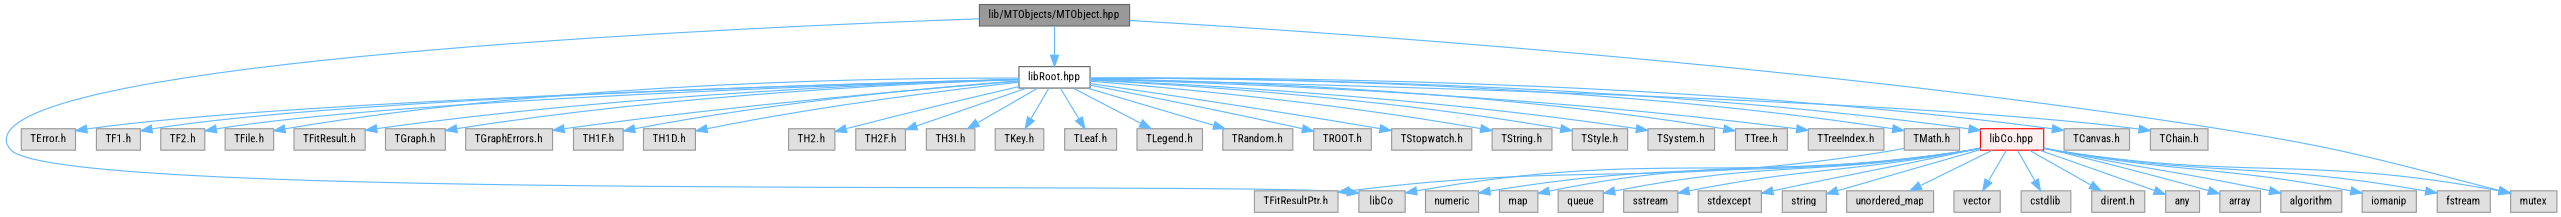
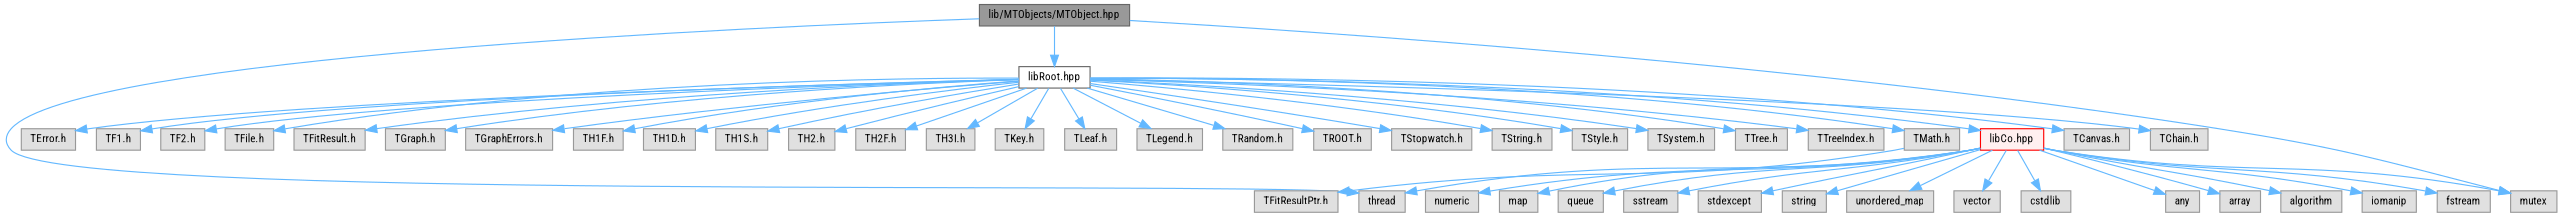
  digraph {
    fontname="Roboto Condensed"
    node [color=grey60 fillcolor="#E0E0E0" fontname="Roboto Condensed" fontsize=10 shape=box style=filled]
    edge [color=steelblue1 fontname="Roboto Condensed" fontsize=10 labelfontname=Helvetica labelfontsize=10 style=solid]
    n1 [color=gray40 fillcolor=grey60 fontcolor=black height=0.2 label="lib/MTObjects/MTObject.hpp" width=0.4]
-   n2 [height=0.2 label=libCo width=0.4]
+   n2 [height=0.2 label=thread width=0.4]
    n3 [height=0.2 label=mutex width=0.4]
    n4 [color=grey40 fillcolor=white height=0.2 label="libRoot.hpp" width=0.4]
    n5 [color=red fillcolor="#FFF0F0" height=0.2 label="libCo.hpp" width=0.4]
    n6 [height=0.2 label="TCanvas.h" width=0.4]
    n7 [height=0.2 label="TChain.h" width=0.4]
    n8 [height=0.2 label="TError.h" width=0.4]
    n9 [height=0.2 label="TF1.h" width=0.4]
    n10 [height=0.2 label="TF2.h" width=0.4]
    n11 [height=0.2 label="TFile.h" width=0.4]
    n12 [height=0.2 label="TFitResult.h" width=0.4]
    n13 [height=0.2 label="TGraph.h" width=0.4]
    n14 [height=0.2 label="TGraphErrors.h" width=0.4]
    n15 [height=0.2 label="TH1F.h" width=0.4]
    n16 [height=0.2 label="TH1D.h" width=0.4]
+   n17 [height=0.2 label="TH1S.h" width=0.4]
    n18 [height=0.2 label="TH2.h" width=0.4]
    n19 [height=0.2 label="TH2F.h" width=0.4]
    n20 [height=0.2 label="TH3I.h" width=0.4]
    n21 [height=0.2 label="TKey.h" width=0.4]
    n22 [height=0.2 label="TLeaf.h" width=0.4]
    n23 [height=0.2 label="TLegend.h" width=0.4]
    n24 [height=0.2 label="TMath.h" width=0.4]
    n25 [height=0.2 label="TRandom.h" width=0.4]
    n26 [height=0.2 label="TROOT.h" width=0.4]
    n27 [height=0.2 label="TStopwatch.h" width=0.4]
    n28 [height=0.2 label="TString.h" width=0.4]
    n29 [height=0.2 label="TStyle.h" width=0.4]
    n30 [height=0.2 label="TSystem.h" width=0.4]
    n31 [height=0.2 label="TTree.h" width=0.4]
    n32 [height=0.2 label="TTreeIndex.h" width=0.4]
    n33 [height=0.2 label=any width=0.4]
    n34 [height=0.2 label=array width=0.4]
    n35 [height=0.2 label=algorithm width=0.4]
    n36 [height=0.2 label=iomanip width=0.4]
    n37 [height=0.2 label=fstream width=0.4]
    n38 [height=0.2 label=numeric width=0.4]
    n39 [height=0.2 label=map width=0.4]
    n40 [height=0.2 label=queue width=0.4]
    n41 [height=0.2 label=sstream width=0.4]
    n42 [height=0.2 label=stdexcept width=0.4]
    n43 [height=0.2 label=string width=0.4]
    n44 [height=0.2 label=unordered_map width=0.4]
    n45 [height=0.2 label=vector width=0.4]
    n46 [height=0.2 label=cstdlib width=0.4]
-   n47 [height=0.2 label="dirent.h" width=0.4]
    n48 [height=0.2 label="TFitResultPtr.h" width=0.4]
    n1 -> n2
    n1 -> n3
    n1 -> n4
    n4 -> n5
    n4 -> n6
    n4 -> n7
    n4 -> n8
    n4 -> n9
    n4 -> n10
    n4 -> n11
    n4 -> n12
    n4 -> n13
    n4 -> n14
    n4 -> n15
    n4 -> n16
+   n4 -> n17
    n4 -> n18
    n4 -> n19
    n4 -> n20
    n4 -> n21
    n4 -> n22
    n4 -> n23
    n4 -> n24
    n4 -> n25
    n4 -> n26
    n4 -> n27
    n4 -> n28
    n4 -> n29
    n4 -> n30
    n4 -> n31
    n4 -> n32
    n5 -> n2
    n5 -> n3
    n5 -> n33
    n5 -> n34
    n5 -> n35
    n5 -> n36
    n5 -> n37
    n5 -> n38
    n5 -> n39
    n5 -> n40
    n5 -> n41
    n5 -> n42
    n5 -> n43
    n5 -> n44
    n5 -> n45
    n5 -> n46
-   n5 -> n47
    n24 -> n48
  }
